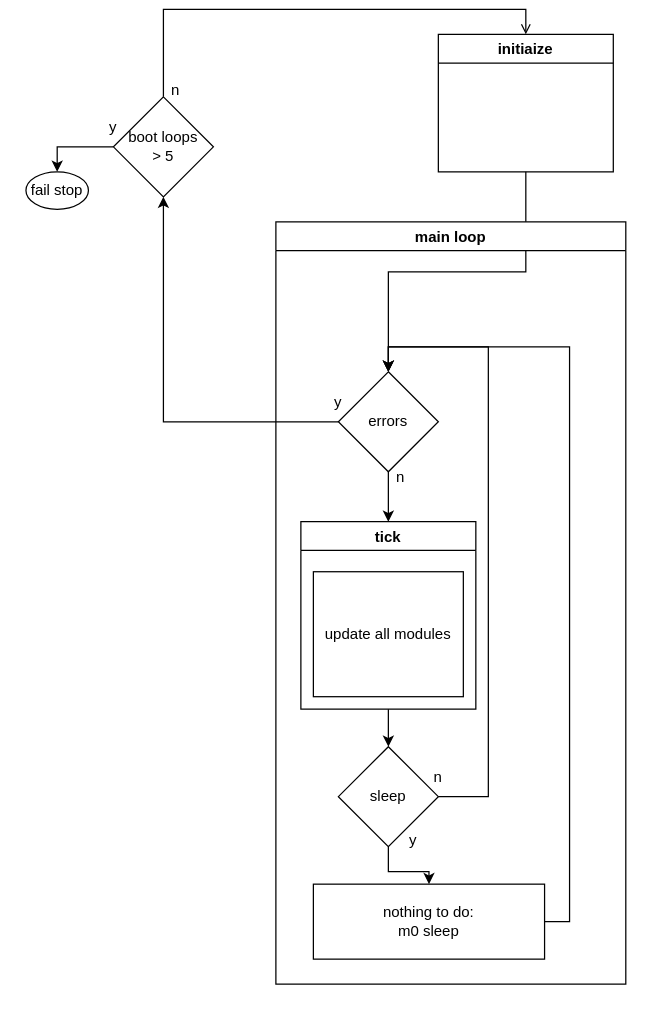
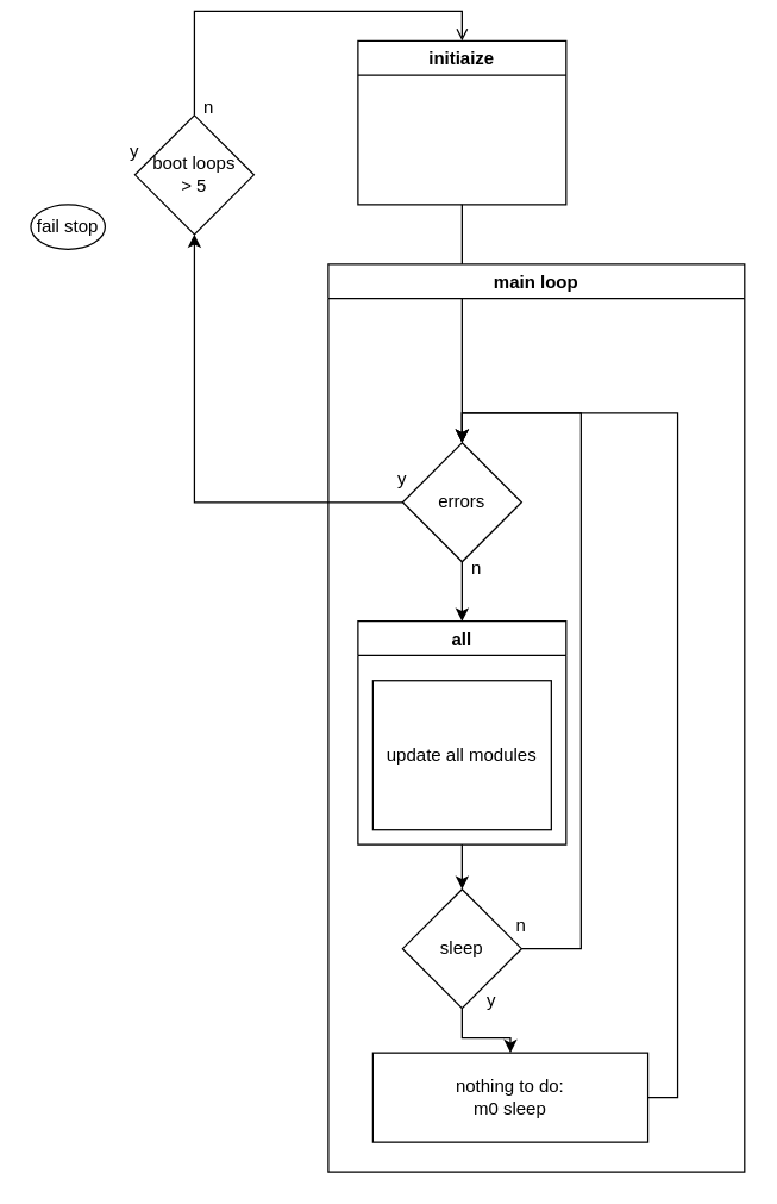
  <mxCell id="0" />
  <mxCell id="1" parent="0" />
  <mxCell id="2" style="edgeStyle=orthogonalEdgeStyle;rounded=0;orthogonalLoop=1;jettySize=auto;html=1;exitX=0.5;exitY=1;exitDx=0;exitDy=0;entryX=0.5;entryY=0;entryDx=0;entryDy=0;" parent="1" source="3" target="15" edge="1"><mxGeometry relative="1" as="geometry" /></mxCell>
- <mxCell id="3" value="initiaize" style="swimlane;" parent="1" vertex="1"><mxGeometry x="350" y="20" width="140" height="110" as="geometry" /></mxCell>
+ <mxCell id="3" value="initiaize" style="swimlane;" parent="1" vertex="1"><mxGeometry x="240" y="20" width="140" height="110" as="geometry" /></mxCell>
  <mxCell id="4" value="main loop" style="swimlane;" parent="1" vertex="1"><mxGeometry x="220" y="170" width="280" height="610" as="geometry" /></mxCell>
  <mxCell id="5" value="update all modules" style="rounded=0;whiteSpace=wrap;html=1;" parent="4" vertex="1"><mxGeometry x="30" y="280" width="120" height="100" as="geometry" /></mxCell>
  <mxCell id="6" value="sleep" style="rhombus;whiteSpace=wrap;html=1;" parent="4" vertex="1"><mxGeometry x="50" y="420" width="80" height="80" as="geometry" /></mxCell>
  <mxCell id="7" style="edgeStyle=orthogonalEdgeStyle;rounded=0;orthogonalLoop=1;jettySize=auto;html=1;exitX=1;exitY=0.5;exitDx=0;exitDy=0;entryX=0.5;entryY=0;entryDx=0;entryDy=0;" parent="4" source="8" target="15" edge="1"><mxGeometry relative="1" as="geometry" /></mxCell>
  <mxCell id="8" value="nothing to do:&lt;br&gt;m0 sleep" style="rounded=0;whiteSpace=wrap;html=1;" parent="4" vertex="1"><mxGeometry x="30" y="530" width="185" height="60" as="geometry" /></mxCell>
  <mxCell id="9" style="edgeStyle=orthogonalEdgeStyle;rounded=0;orthogonalLoop=1;jettySize=auto;html=1;exitX=0.5;exitY=1;exitDx=0;exitDy=0;entryX=0.5;entryY=0;entryDx=0;entryDy=0;" parent="4" source="6" target="8" edge="1"><mxGeometry relative="1" as="geometry" /></mxCell>
  <mxCell id="10" style="edgeStyle=orthogonalEdgeStyle;rounded=0;orthogonalLoop=1;jettySize=auto;html=1;exitX=0.5;exitY=1;exitDx=0;exitDy=0;entryX=0.5;entryY=0;entryDx=0;entryDy=0;" parent="4" source="11" target="15" edge="1"><mxGeometry relative="1" as="geometry"><Array as="points"><mxPoint x="170" y="460" /><mxPoint x="170" y="100" /><mxPoint x="90" y="100" /></Array></mxGeometry></mxCell>
  <mxCell id="11" value="n" style="text;html=1;strokeColor=none;fillColor=none;align=center;verticalAlign=middle;whiteSpace=wrap;rounded=0;" parent="4" vertex="1"><mxGeometry x="100" y="430" width="60" height="30" as="geometry" /></mxCell>
  <mxCell id="12" value="y" style="text;html=1;strokeColor=none;fillColor=none;align=center;verticalAlign=middle;whiteSpace=wrap;rounded=0;" parent="4" vertex="1"><mxGeometry x="80" y="480" width="60" height="30" as="geometry" /></mxCell>
  <mxCell id="13" style="edgeStyle=orthogonalEdgeStyle;rounded=0;orthogonalLoop=1;jettySize=auto;html=1;exitX=0.5;exitY=1;exitDx=0;exitDy=0;entryX=0.5;entryY=0;entryDx=0;entryDy=0;" parent="4" source="14" target="6" edge="1"><mxGeometry relative="1" as="geometry" /></mxCell>
- <mxCell id="14" value="tick" style="swimlane;" parent="4" vertex="1"><mxGeometry x="20" y="240" width="140" height="150" as="geometry" /></mxCell>
+ <mxCell id="14" value="all" style="swimlane;" parent="4" vertex="1"><mxGeometry x="20" y="240" width="140" height="150" as="geometry" /></mxCell>
  <mxCell id="15" value="errors" style="rhombus;whiteSpace=wrap;html=1;" parent="4" vertex="1"><mxGeometry x="50" y="120" width="80" height="80" as="geometry" /></mxCell>
  <mxCell id="16" style="edgeStyle=orthogonalEdgeStyle;rounded=0;orthogonalLoop=1;jettySize=auto;html=1;exitX=0.5;exitY=1;exitDx=0;exitDy=0;entryX=0.5;entryY=0;entryDx=0;entryDy=0;" parent="4" source="15" target="14" edge="1"><mxGeometry relative="1" as="geometry" /></mxCell>
  <mxCell id="17" value="y" style="text;html=1;strokeColor=none;fillColor=none;align=center;verticalAlign=middle;whiteSpace=wrap;rounded=0;" parent="4" vertex="1"><mxGeometry x="20" y="130" width="60" height="30" as="geometry" /></mxCell>
  <mxCell id="18" value="n" style="text;html=1;strokeColor=none;fillColor=none;align=center;verticalAlign=middle;whiteSpace=wrap;rounded=0;" parent="4" vertex="1"><mxGeometry x="70" y="190" width="60" height="30" as="geometry" /></mxCell>
  <mxCell id="19" style="edgeStyle=orthogonalEdgeStyle;rounded=0;orthogonalLoop=1;jettySize=auto;html=1;exitX=0;exitY=0.5;exitDx=0;exitDy=0;entryX=0.5;entryY=1;entryDx=0;entryDy=0;" parent="1" source="15" target="22" edge="1"><mxGeometry relative="1" as="geometry" /></mxCell>
  <mxCell id="20" style="edgeStyle=orthogonalEdgeStyle;rounded=0;orthogonalLoop=1;jettySize=auto;html=1;exitX=0.5;exitY=0;exitDx=0;exitDy=0;entryX=0.5;entryY=0;entryDx=0;entryDy=0;endArrow=open;" parent="1" source="22" target="3" edge="1"><mxGeometry relative="1" as="geometry" /></mxCell>
- <mxCell id="21" style="edgeStyle=orthogonalEdgeStyle;rounded=0;orthogonalLoop=1;jettySize=auto;html=1;exitX=0;exitY=0.5;exitDx=0;exitDy=0;entryX=0.5;entryY=0;entryDx=0;entryDy=0;" parent="1" source="22" target="23" edge="1"><mxGeometry relative="1" as="geometry" /></mxCell>
  <mxCell id="22" value="boot loops &lt;br&gt;&amp;gt; 5" style="rhombus;whiteSpace=wrap;html=1;" parent="1" vertex="1"><mxGeometry x="90" y="70" width="80" height="80" as="geometry" /></mxCell>
  <mxCell id="23" value="fail stop" style="ellipse;whiteSpace=wrap;html=1;" parent="1" vertex="1"><mxGeometry x="20" y="130" width="50" height="30" as="geometry" /></mxCell>
  <mxCell id="24" value="n" style="text;html=1;strokeColor=none;fillColor=none;align=center;verticalAlign=middle;whiteSpace=wrap;rounded=0;" parent="1" vertex="1"><mxGeometry x="110" y="50" width="60" height="30" as="geometry" /></mxCell>
  <mxCell id="25" value="y" style="text;html=1;strokeColor=none;fillColor=none;align=center;verticalAlign=middle;whiteSpace=wrap;rounded=0;" parent="1" vertex="1"><mxGeometry x="60" y="80" width="60" height="30" as="geometry" /></mxCell>
